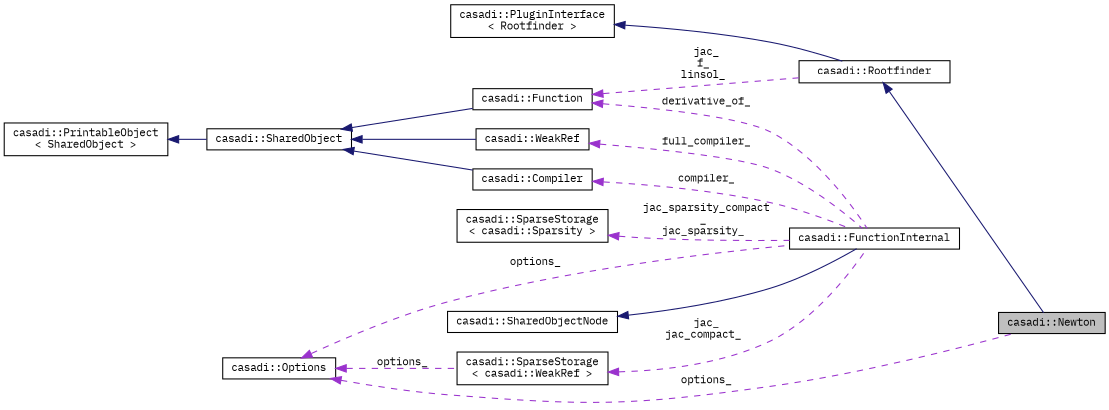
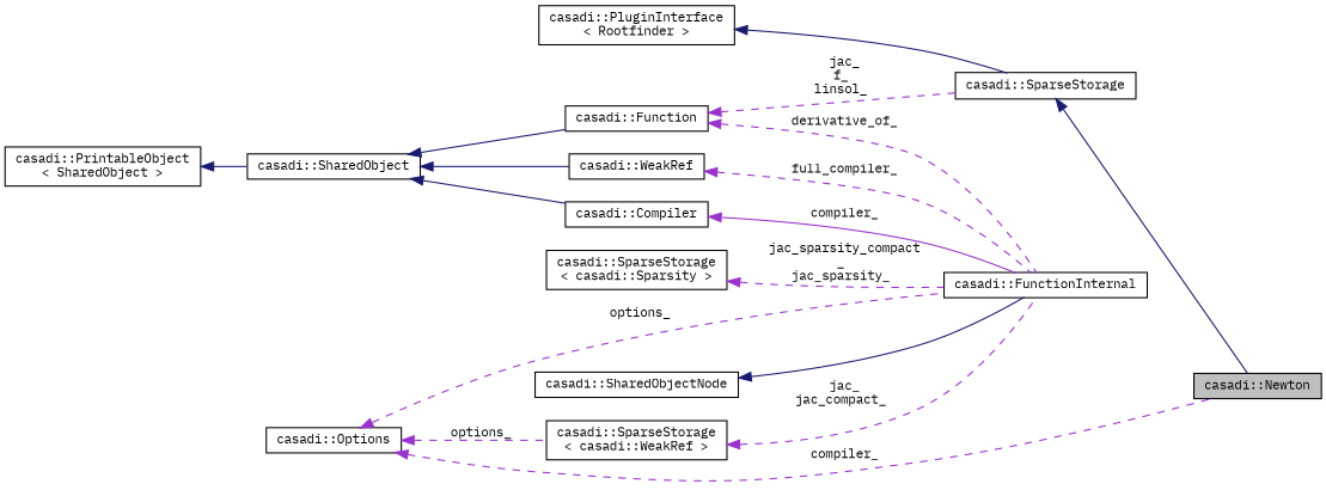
  digraph {
    fontname="IBM Plex Mono"
    rankdir=LR
    node [color=black fillcolor=white fontname="IBM Plex Mono" fontsize=10 shape=record style=filled]
    edge [color=darkorchid3 dir=back fontname="IBM Plex Mono" fontsize=10 labelfontname="FreeSans.ttf" labelfontsize=10 style=dashed]
    n1 [fillcolor=grey75 fontcolor=black height=0.2 label="casadi::Newton" width=0.4]
-   n2 [height=0.2 label="casadi::Rootfinder" width=0.4]
+   n2 [height=0.2 label="casadi::SparseStorage" width=0.4]
    n3 [height=0.2 label="casadi::FunctionInternal" width=0.4]
    n4 [height=0.2 label="casadi::SharedObjectNode" width=0.4]
    n5 [height=0.2 label="casadi::WeakRef" width=0.4]
    n6 [height=0.2 label="casadi::SharedObject" width=0.4]
    n7 [height=0.2 label="casadi::Function" width=0.4]
    n8 [height=0.2 label="casadi::Compiler" width=0.4]
    n9 [height=0.2 label="casadi::PrintableObject\l\< SharedObject \>" width=0.4]
    n10 [height=0.2 label="casadi::SparseStorage\l\< casadi::WeakRef \>" width=0.4]
    n11 [height=0.2 label="casadi::Options" width=0.4]
    n12 [height=0.2 label="casadi::SparseStorage\l\< casadi::Sparsity \>" width=0.4]
    n13 [height=0.2 label="casadi::PluginInterface\l\< Rootfinder \>" width=0.4]
    n2 -> n1 [color=midnightblue style=solid]
    n4 -> n3 [color=midnightblue style=solid]
    n5 -> n3 [label=" full_compiler_"]
    n6 -> n5 [color=midnightblue style=solid]
    n6 -> n7 [color=midnightblue style=solid]
    n6 -> n8 [color=midnightblue style=solid]
    n7 -> n2 [label=" jac_\nf_\nlinsol_"]
    n7 -> n3 [label=" derivative_of_"]
-   n8 -> n3 [label=" compiler_"]
+   n8 -> n3 [label=" compiler_" style=solid]
    n9 -> n6 [color=midnightblue style=solid]
    n10 -> n3 [label=" jac_\njac_compact_"]
-   n11 -> n1 [label=" options_"]
+   n11 -> n1 [label=" compiler_"]
    n11 -> n3 [label=" options_"]
    n11 -> n10 [label=" options_"]
    n12 -> n3 [label=" jac_sparsity_compact\l_\njac_sparsity_"]
    n13 -> n2 [color=midnightblue style=solid]
  }
